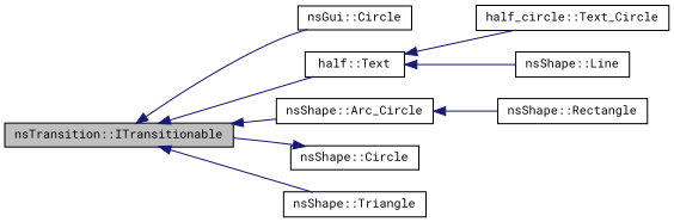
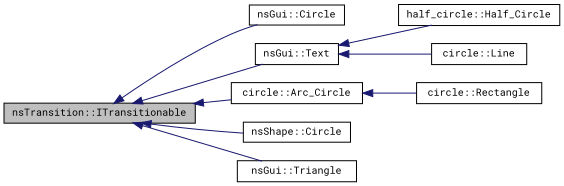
  digraph {
    fontname="Roboto Mono"
    rankdir=LR
    node [color=black fillcolor=white fontname="Roboto Mono" fontsize=10 shape=record style=filled]
    edge [color=midnightblue dir=back fontname="Roboto Mono" fontsize=10 labelfontname=Helvetica labelfontsize=10 style=solid]
    n1 [fillcolor=grey75 fontcolor=black height=0.2 label="nsTransition::ITransitionable" width=0.4]
    n2 [height=0.2 label="nsGui::Circle" width=0.4]
-   n3 [height=0.2 label="half::Text" width=0.4]
-   n4 [height=0.2 label="nsShape::Arc_Circle" width=0.4]
+   n3 [height=0.2 label="nsGui::Text" width=0.4]
+   n4 [height=0.2 label="circle::Arc_Circle" width=0.4]
    n5 [height=0.2 label="nsShape::Circle" width=0.4]
-   n6 [height=0.2 label="nsShape::Triangle" width=0.4]
-   n7 [height=0.2 label="half_circle::Text_Circle" width=0.4]
-   n8 [height=0.2 label="nsShape::Line" width=0.4]
-   n9 [height=0.2 label="nsShape::Rectangle" width=0.4]
+   n6 [height=0.2 label="nsGui::Triangle" width=0.4]
+   n7 [height=0.2 label="half_circle::Half_Circle" width=0.4]
+   n8 [height=0.2 label="circle::Line" width=0.4]
+   n9 [height=0.2 label="circle::Rectangle" width=0.4]
    n1 -> n2
    n1 -> n3
    n1 -> n4
-   n5 -> n1
+   n1 -> n5
    n1 -> n6
    n3 -> n7
    n3 -> n8
    n4 -> n9
  }
